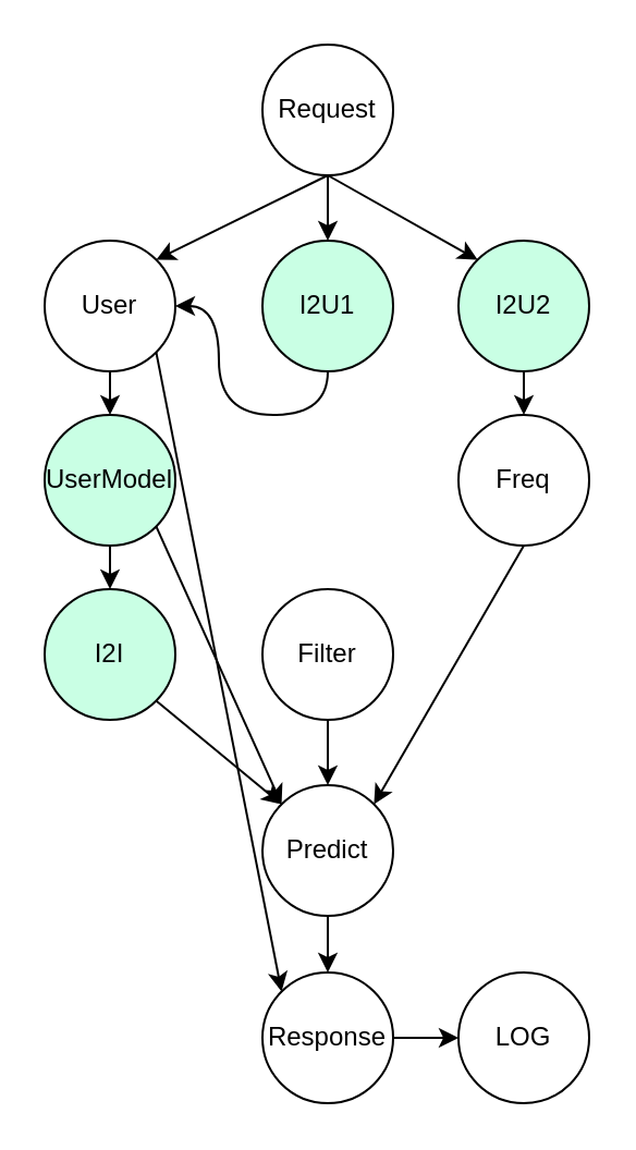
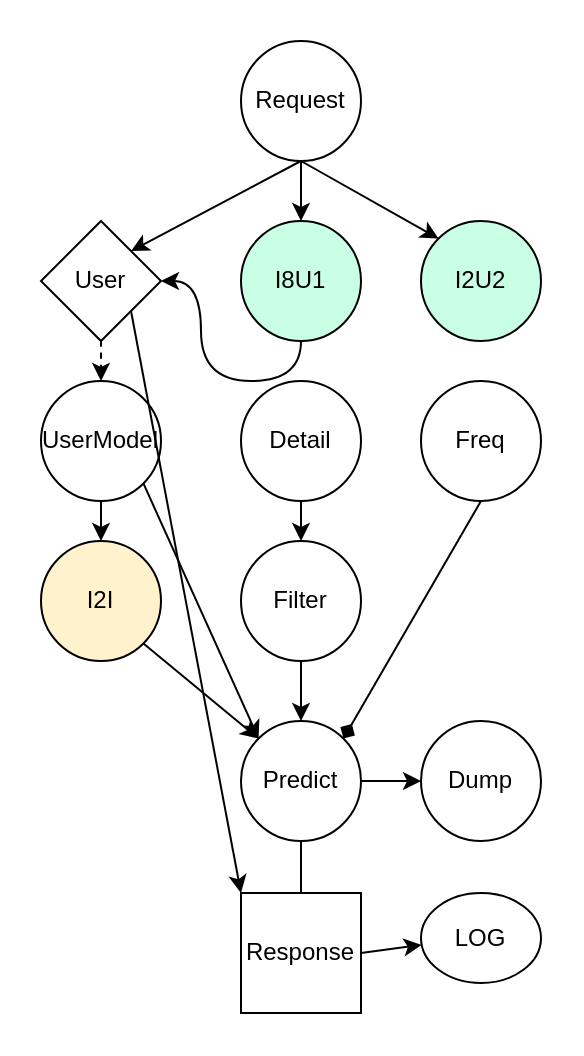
  <mxCell id="0" />
  <mxCell id="1" parent="0" />
  <mxCell id="2" style="rounded=0;orthogonalLoop=1;jettySize=auto;html=1;exitX=0.5;exitY=1;exitDx=0;exitDy=0;entryX=1;entryY=0;entryDx=0;entryDy=0;" edge="1" parent="1" source="5" target="13"><mxGeometry relative="1" as="geometry" /></mxCell>
  <mxCell id="3" style="edgeStyle=none;rounded=0;orthogonalLoop=1;jettySize=auto;html=1;exitX=0.5;exitY=1;exitDx=0;exitDy=0;entryX=0;entryY=0;entryDx=0;entryDy=0;" edge="1" parent="1" source="5" target="10"><mxGeometry relative="1" as="geometry" /></mxCell>
  <mxCell id="4" style="edgeStyle=orthogonalEdgeStyle;curved=1;rounded=0;orthogonalLoop=1;jettySize=auto;html=1;exitX=0.5;exitY=1;exitDx=0;exitDy=0;" edge="1" parent="1" source="5" target="15"><mxGeometry relative="1" as="geometry" /></mxCell>
  <mxCell id="5" value="Request" style="ellipse;whiteSpace=wrap;html=1;aspect=fixed;" vertex="1" parent="1"><mxGeometry x="120" y="20" width="60" height="60" as="geometry" /></mxCell>
  <mxCell id="6" style="edgeStyle=orthogonalEdgeStyle;curved=1;rounded=0;orthogonalLoop=1;jettySize=auto;html=1;exitX=0.5;exitY=1;exitDx=0;exitDy=0;" edge="1" parent="1" source="8" target="28"><mxGeometry relative="1" as="geometry" /></mxCell>
  <mxCell id="7" style="edgeStyle=none;rounded=0;orthogonalLoop=1;jettySize=auto;html=1;exitX=1;exitY=1;exitDx=0;exitDy=0;entryX=0;entryY=0;entryDx=0;entryDy=0;" edge="1" parent="1" source="8" target="22"><mxGeometry relative="1" as="geometry" /></mxCell>
- <mxCell id="8" value="UserModel" style="ellipse;whiteSpace=wrap;html=1;aspect=fixed;fillColor=#c9ffe4;" vertex="1" parent="1"><mxGeometry x="20" y="190" width="60" height="60" as="geometry" /></mxCell>
- <mxCell id="9" style="edgeStyle=orthogonalEdgeStyle;curved=1;rounded=0;orthogonalLoop=1;jettySize=auto;html=1;exitX=0.5;exitY=1;exitDx=0;exitDy=0;entryX=0.5;entryY=0;entryDx=0;entryDy=0;" edge="1" parent="1" source="10" target="19"><mxGeometry relative="1" as="geometry" /></mxCell>
+ <mxCell id="8" value="UserModel" style="ellipse;whiteSpace=wrap;html=1;aspect=fixed;" vertex="1" parent="1"><mxGeometry x="20" y="190" width="60" height="60" as="geometry" /></mxCell>
  <mxCell id="10" value="I2U2" style="ellipse;whiteSpace=wrap;html=1;aspect=fixed;fillColor=#C9FFE4;" vertex="1" parent="1"><mxGeometry x="210" y="110" width="60" height="60" as="geometry" /></mxCell>
- <mxCell id="11" style="edgeStyle=orthogonalEdgeStyle;curved=1;rounded=0;orthogonalLoop=1;jettySize=auto;html=1;exitX=0.5;exitY=1;exitDx=0;exitDy=0;entryX=0.5;entryY=0;entryDx=0;entryDy=0;" edge="1" parent="1" source="13" target="8"><mxGeometry relative="1" as="geometry" /></mxCell>
+ <mxCell id="11" style="edgeStyle=orthogonalEdgeStyle;curved=1;rounded=0;orthogonalLoop=1;jettySize=auto;html=1;exitX=0.5;exitY=1;exitDx=0;exitDy=0;entryX=0.5;entryY=0;entryDx=0;entryDy=0;dashed=1;" edge="1" parent="1" source="13" target="8"><mxGeometry relative="1" as="geometry" /></mxCell>
  <mxCell id="12" style="edgeStyle=none;rounded=0;orthogonalLoop=1;jettySize=auto;html=1;exitX=1;exitY=1;exitDx=0;exitDy=0;entryX=0;entryY=0;entryDx=0;entryDy=0;" edge="1" parent="1" source="13" target="26"><mxGeometry relative="1" as="geometry" /></mxCell>
- <mxCell id="13" value="User" style="ellipse;whiteSpace=wrap;html=1;aspect=fixed;" vertex="1" parent="1"><mxGeometry x="20" y="110" width="60" height="60" as="geometry" /></mxCell>
+ <mxCell id="13" value="User" style="rhombus;whiteSpace=wrap;html=1;aspect=fixed;" vertex="1" parent="1"><mxGeometry x="20" y="110" width="60" height="60" as="geometry" /></mxCell>
  <mxCell id="14" style="edgeStyle=orthogonalEdgeStyle;curved=1;rounded=0;orthogonalLoop=1;jettySize=auto;html=1;exitX=0.5;exitY=1;exitDx=0;exitDy=0;" edge="1" parent="1" source="15" target="13"><mxGeometry relative="1" as="geometry" /></mxCell>
- <mxCell id="15" value="I2U1" style="ellipse;whiteSpace=wrap;html=1;aspect=fixed;fillColor=#C9FFE4;" vertex="1" parent="1"><mxGeometry x="120" y="110" width="60" height="60" as="geometry" /></mxCell>
- <mxCell id="18" style="edgeStyle=none;rounded=0;orthogonalLoop=1;jettySize=auto;html=1;exitX=0.5;exitY=1;exitDx=0;exitDy=0;entryX=1;entryY=0;entryDx=0;entryDy=0;" edge="1" parent="1" source="19" target="22"><mxGeometry relative="1" as="geometry" /></mxCell>
+ <mxCell id="15" value="I8U1" style="ellipse;whiteSpace=wrap;html=1;aspect=fixed;fillColor=#C9FFE4;" vertex="1" parent="1"><mxGeometry x="120" y="110" width="60" height="60" as="geometry" /></mxCell>
+ <mxCell id="16" style="edgeStyle=orthogonalEdgeStyle;curved=1;rounded=0;orthogonalLoop=1;jettySize=auto;html=1;exitX=0.5;exitY=1;exitDx=0;exitDy=0;entryX=0.5;entryY=0;entryDx=0;entryDy=0;" edge="1" parent="1" source="17" target="24"><mxGeometry relative="1" as="geometry" /></mxCell>
+ <mxCell id="17" value="Detail" style="ellipse;whiteSpace=wrap;html=1;aspect=fixed;" vertex="1" parent="1"><mxGeometry x="120" y="190" width="60" height="60" as="geometry" /></mxCell>
+ <mxCell id="18" style="edgeStyle=none;rounded=0;orthogonalLoop=1;jettySize=auto;html=1;exitX=0.5;exitY=1;exitDx=0;exitDy=0;entryX=1;entryY=0;entryDx=0;entryDy=0;endArrow=diamond;" edge="1" parent="1" source="19" target="22"><mxGeometry relative="1" as="geometry" /></mxCell>
  <mxCell id="19" value="Freq" style="ellipse;whiteSpace=wrap;html=1;aspect=fixed;" vertex="1" parent="1"><mxGeometry x="210" y="190" width="60" height="60" as="geometry" /></mxCell>
- <mxCell id="20" style="edgeStyle=none;rounded=0;orthogonalLoop=1;jettySize=auto;html=1;exitX=0.5;exitY=1;exitDx=0;exitDy=0;entryX=0.5;entryY=0;entryDx=0;entryDy=0;" edge="1" parent="1" source="22" target="26"><mxGeometry relative="1" as="geometry" /></mxCell>
+ <mxCell id="20" style="edgeStyle=none;rounded=0;orthogonalLoop=1;jettySize=auto;html=1;exitX=0.5;exitY=1;exitDx=0;exitDy=0;entryX=0.5;entryY=0;entryDx=0;entryDy=0;endArrow=none;" edge="1" parent="1" source="22" target="26"><mxGeometry relative="1" as="geometry" /></mxCell>
+ <mxCell id="21" style="edgeStyle=none;rounded=0;orthogonalLoop=1;jettySize=auto;html=1;exitX=1;exitY=0.5;exitDx=0;exitDy=0;entryX=0;entryY=0.5;entryDx=0;entryDy=0;" edge="1" parent="1" source="22" target="29"><mxGeometry relative="1" as="geometry" /></mxCell>
  <mxCell id="22" value="Predict" style="ellipse;whiteSpace=wrap;html=1;aspect=fixed;" vertex="1" parent="1"><mxGeometry x="120" y="360" width="60" height="60" as="geometry" /></mxCell>
  <mxCell id="23" style="edgeStyle=none;rounded=0;orthogonalLoop=1;jettySize=auto;html=1;exitX=0.5;exitY=1;exitDx=0;exitDy=0;entryX=0.5;entryY=0;entryDx=0;entryDy=0;" edge="1" parent="1" source="24" target="22"><mxGeometry relative="1" as="geometry" /></mxCell>
  <mxCell id="24" value="Filter" style="ellipse;whiteSpace=wrap;html=1;aspect=fixed;" vertex="1" parent="1"><mxGeometry x="120" y="270" width="60" height="60" as="geometry" /></mxCell>
  <mxCell id="25" style="edgeStyle=none;rounded=0;orthogonalLoop=1;jettySize=auto;html=1;exitX=1;exitY=0.5;exitDx=0;exitDy=0;" edge="1" parent="1" source="26" target="30"><mxGeometry relative="1" as="geometry" /></mxCell>
- <mxCell id="26" value="Response" style="ellipse;whiteSpace=wrap;html=1;aspect=fixed;" vertex="1" parent="1"><mxGeometry x="120" y="446" width="60" height="60" as="geometry" /></mxCell>
+ <mxCell id="26" value="Response" style="whiteSpace=wrap;html=1;aspect=fixed;rounded=0;" vertex="1" parent="1"><mxGeometry x="120" y="446" width="60" height="60" as="geometry" /></mxCell>
  <mxCell id="27" style="edgeStyle=none;rounded=0;orthogonalLoop=1;jettySize=auto;html=1;exitX=1;exitY=1;exitDx=0;exitDy=0;entryX=0;entryY=0;entryDx=0;entryDy=0;" edge="1" parent="1" source="28" target="22"><mxGeometry relative="1" as="geometry" /></mxCell>
- <mxCell id="28" value="I2I" style="ellipse;whiteSpace=wrap;html=1;aspect=fixed;fillColor=#C9FFE4;" vertex="1" parent="1"><mxGeometry x="20" y="270" width="60" height="60" as="geometry" /></mxCell>
- <mxCell id="30" value="LOG" style="ellipse;whiteSpace=wrap;html=1;aspect=fixed;" vertex="1" parent="1"><mxGeometry x="210" y="446" width="60" height="60" as="geometry" /></mxCell>
+ <mxCell id="28" value="I2I" style="ellipse;whiteSpace=wrap;html=1;aspect=fixed;fillColor=#fff2cc;" vertex="1" parent="1"><mxGeometry x="20" y="270" width="60" height="60" as="geometry" /></mxCell>
+ <mxCell id="29" value="Dump" style="ellipse;whiteSpace=wrap;html=1;aspect=fixed;" vertex="1" parent="1"><mxGeometry x="210" y="360" width="60" height="60" as="geometry" /></mxCell>
+ <mxCell id="30" value="LOG" style="ellipse;whiteSpace=wrap;html=1;aspect=fixed;" vertex="1" parent="1"><mxGeometry x="210" y="446" width="60" height="45" as="geometry" /></mxCell>
